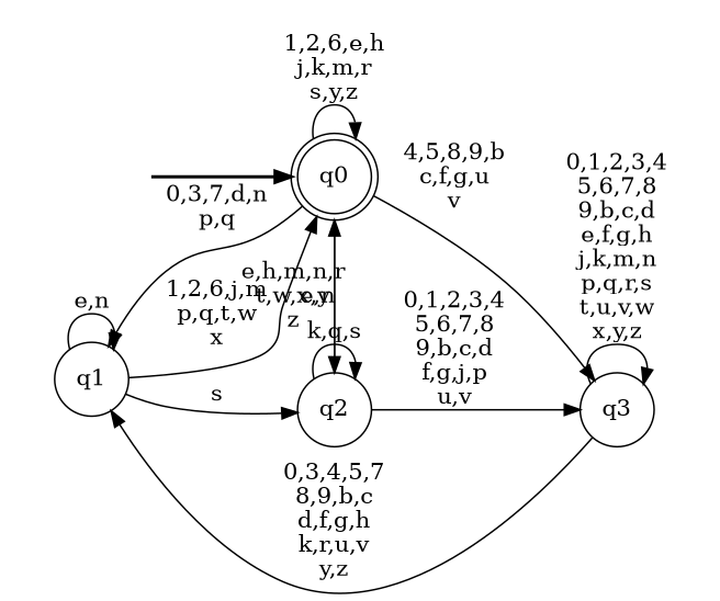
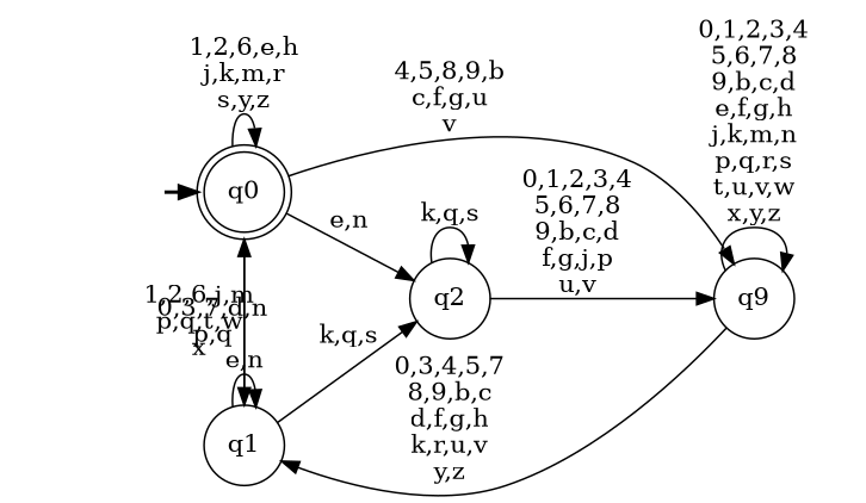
  digraph {
    rankdir=LR
    node [shape=circle style="rounded,filled" color=black fillcolor=white]
    __start0 [height=0 shape=none style=invis width=0 color="" fillcolor=""]
    n2 [label=q0 shape=doublecircle]
    n3 [label=q1 style=filled]
    n4 [label=q2]
-   n5 [label=q3 style=filled]
+   n5 [label=q9 style=filled]
    subgraph cluster_1 {
      nodesep=0.15
      ranksep=0.15
      style=invis
      __start0
      n2
    }
    __start0 -> n2 [penwidth=2]
    n2 -> n2 [label="1,2,6,e,h\nj,k,m,r\ns,y,z"]
    n2 -> n3 [label="0,3,7,d,n\np,q"]
    n2 -> n4 [label="e,n"]
    n2 -> n5 [label="4,5,8,9,b\nc,f,g,u\nv"]
    n3 -> n2 [label="1,2,6,j,m\np,q,t,w\nx"]
    n3 -> n3 [label="e,n"]
-   n3 -> n4 [label=s]
-   n4 -> n2 [label="e,h,m,n,r\nt,w,x,y\nz"]
+   n3 -> n4 [label="k,q,s"]
    n4 -> n4 [label="k,q,s"]
    n4 -> n5 [label="0,1,2,3,4\n5,6,7,8\n9,b,c,d\nf,g,j,p\nu,v"]
    n5 -> n3 [label="0,3,4,5,7\n8,9,b,c\nd,f,g,h\nk,r,u,v\ny,z"]
    n5 -> n5 [label="0,1,2,3,4\n5,6,7,8\n9,b,c,d\ne,f,g,h\nj,k,m,n\np,q,r,s\nt,u,v,w\nx,y,z"]
  }
